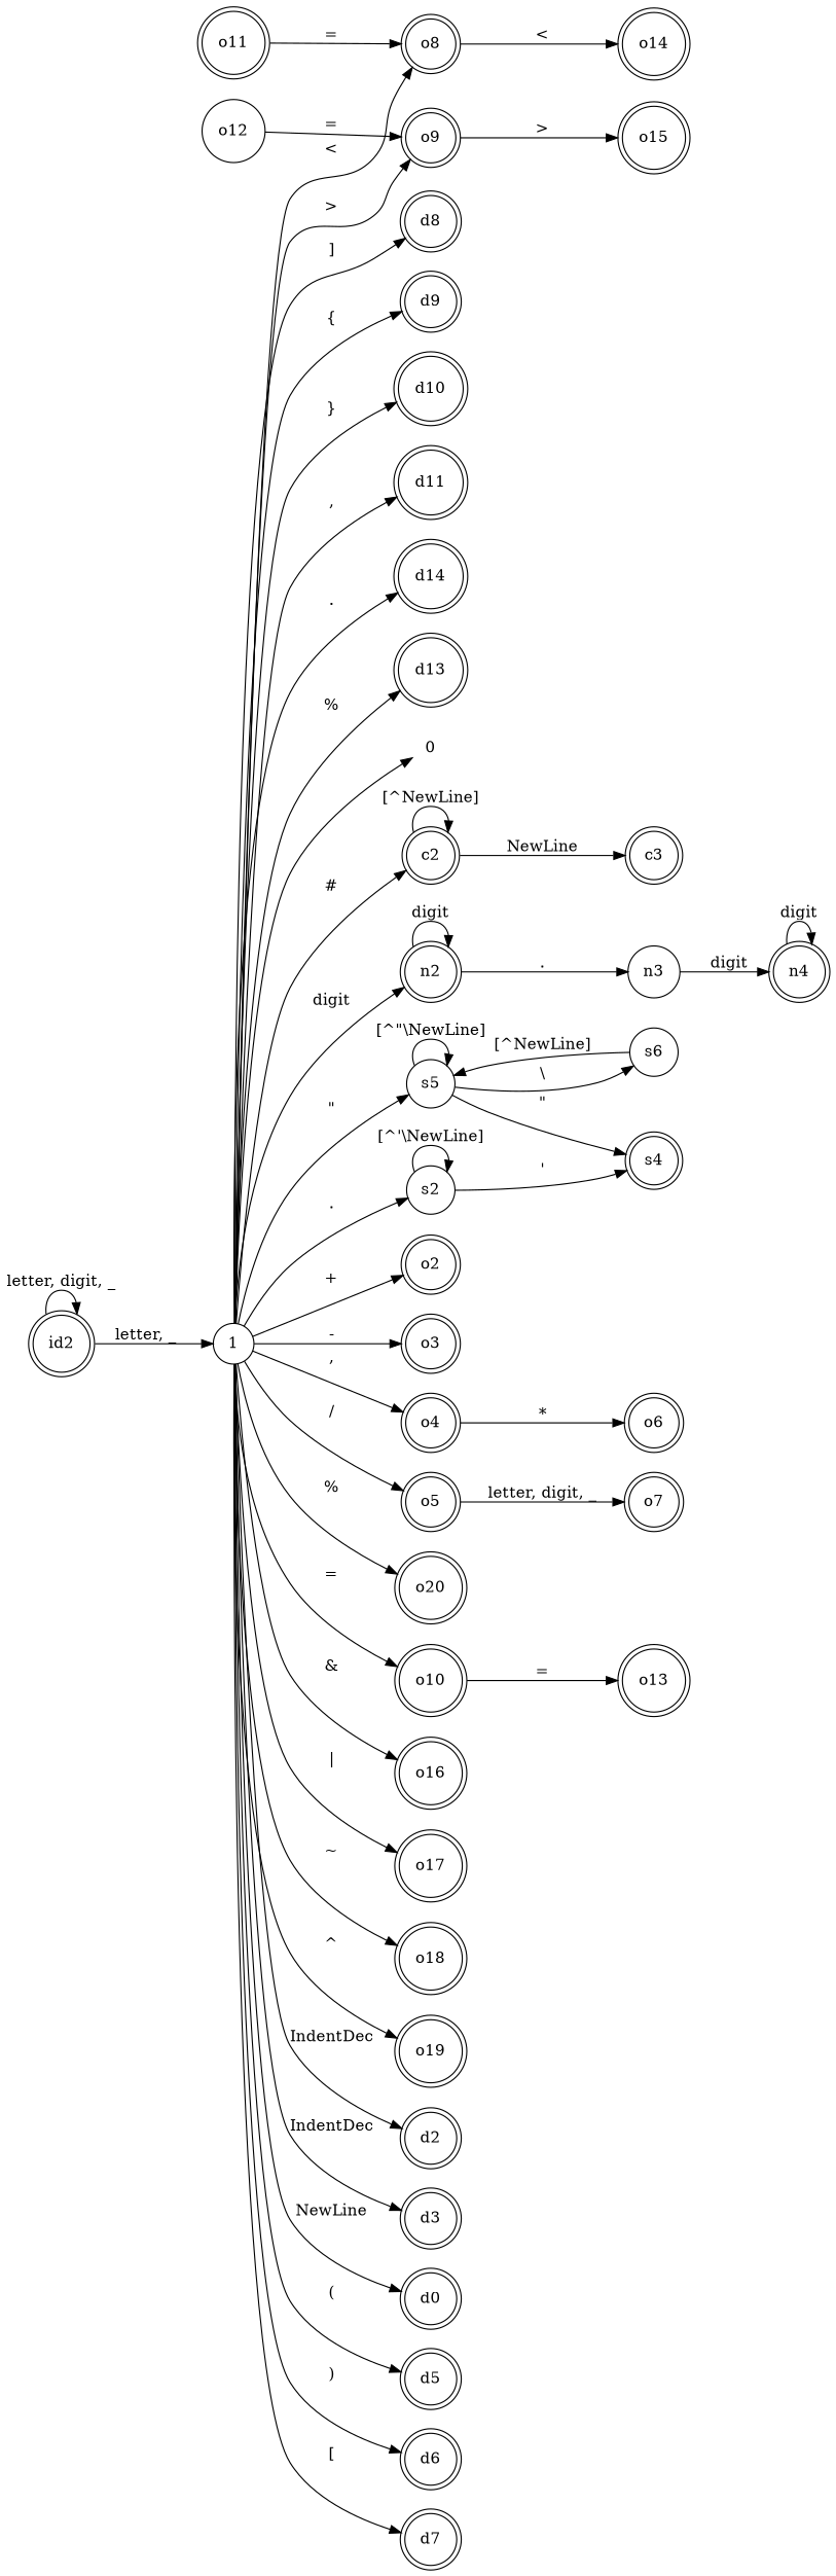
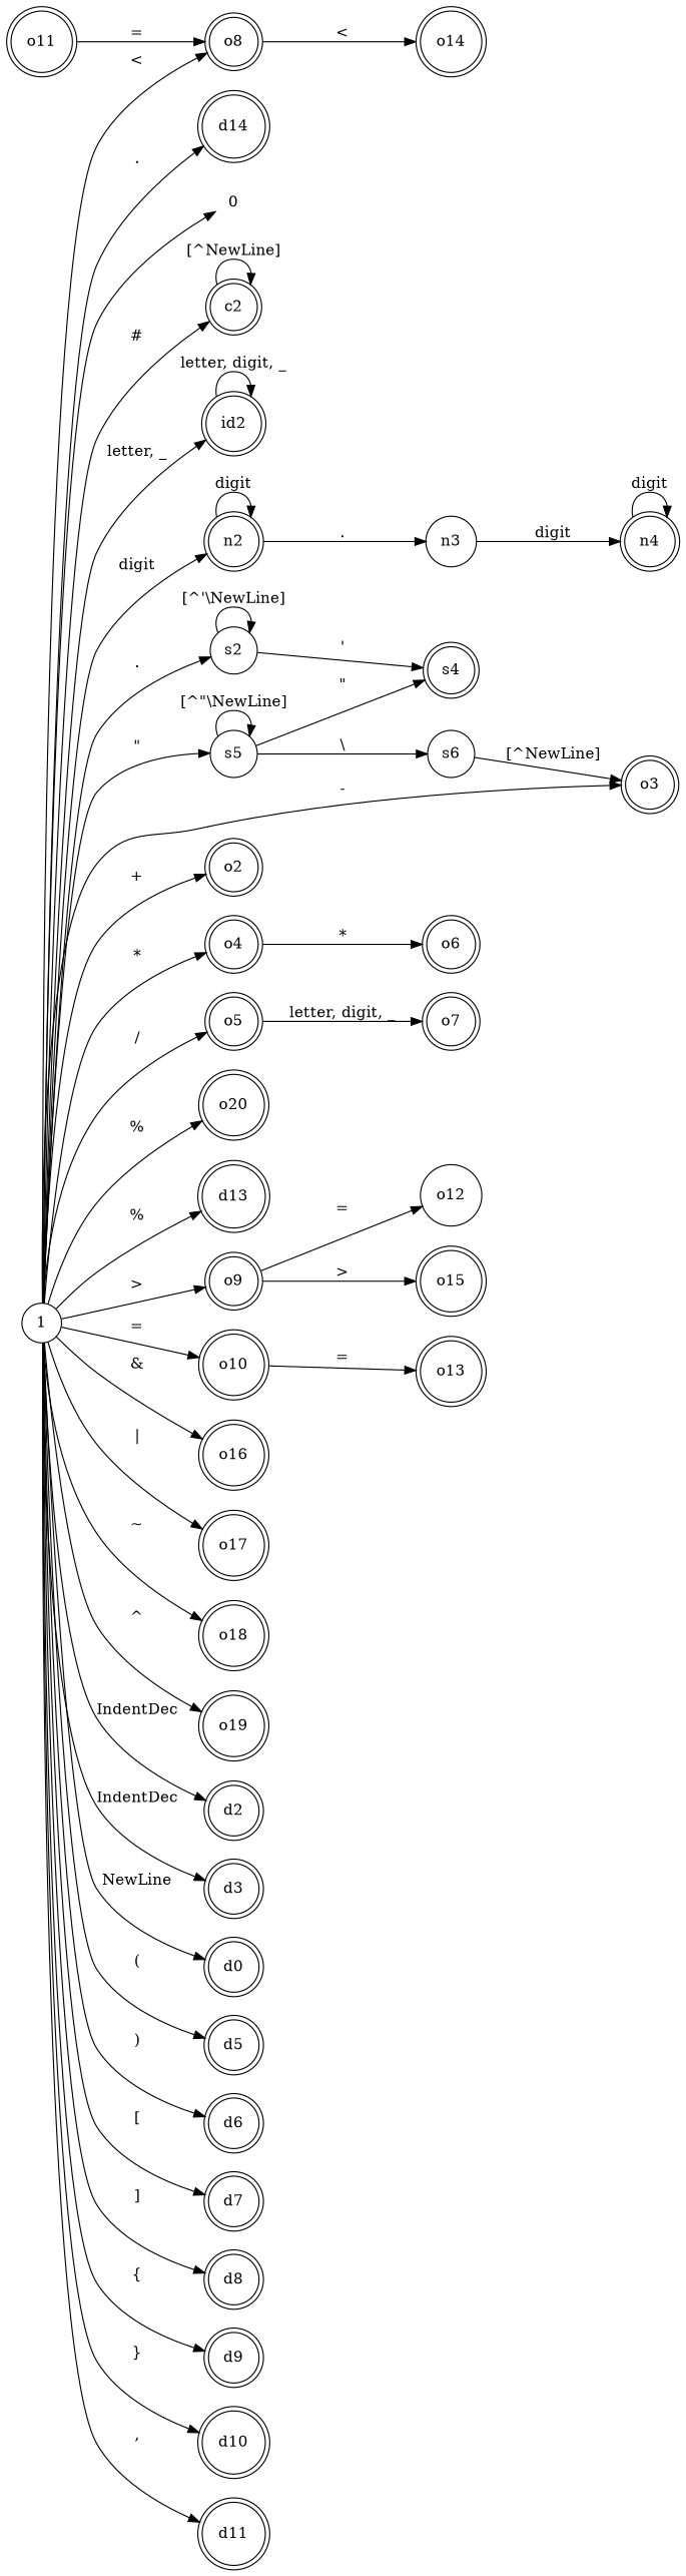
  digraph {
    rankdir=LR
    node [shape=doublecircle]
    0 [color=transparent shape=circle width=0]
    1 [shape=circle]
    c2
    id2
    n2
    s2 [shape=circle]
    s5 [shape=circle]
    o2
    o3
    o4
    o5
    o20
    o8
    o9
    o10
    o16
    o17
    o18
    o19
    d2
    d3
    d4 [label=d0]
    d5
    d6
    d7
    d8
    d9
    d10
    d11
    d12 [label=d14]
    d13
-   c3
    n3 [shape=circle]
    s4
    s6 [shape=circle]
    o6
    o7
    o14
    o12 [shape=circle]
    o15
    o13
    n4
    o11
    1 -> 0
    1 -> c2 [label="#"]
-   id2 -> 1 [label="letter, _"]
+   1 -> id2 [label="letter, _"]
    1 -> n2 [label=digit]
    1 -> s2 [label="."]
    1 -> s5 [label="\""]
    1 -> o2 [label="+"]
    1 -> o3 [label="-"]
-   1 -> o4 [label=","]
+   1 -> o4 [label="*"]
    1 -> o5 [label="/"]
    1 -> o20 [label="%"]
    1 -> o8 [label="<"]
    1 -> o9 [label=">"]
    1 -> o10 [label="="]
    1 -> o16 [label="&"]
    1 -> o17 [label="|"]
    1 -> o18 [label="~"]
    1 -> o19 [label="^"]
    1 -> d2 [label=IndentDec]
    1 -> d3 [label=IndentDec]
    1 -> d4 [label=NewLine]
    1 -> d5 [label="("]
    1 -> d6 [label=")"]
    1 -> d7 [label="["]
    1 -> d8 [label="]"]
    1 -> d9 [label="{"]
    1 -> d10 [label="}"]
    1 -> d11 [label=","]
    1 -> d12 [label="."]
    1 -> d13 [label="%"]
    c2 -> c2 [label="[^NewLine]"]
-   c2 -> c3 [label=NewLine]
    id2 -> id2 [label="letter, digit, _"]
    n2 -> n2 [label=digit]
    n2 -> n3 [label="."]
    s2 -> s2 [label="[^'\\NewLine]"]
    s2 -> s4 [label="'"]
    s5 -> s5 [label="[^\"\\NewLine]"]
    s5 -> s4 [label="\""]
    s5 -> s6 [label="\\"]
    o4 -> o6 [label="*"]
    o5 -> o7 [label="letter, digit, _"]
    o8 -> o14 [label="<"]
-   o12 -> o9 [label="="]
+   o9 -> o12 [label="="]
    o9 -> o15 [label=">"]
    o10 -> o13 [label="="]
    n3 -> n4 [label=digit]
-   s6 -> s5 [label="[^NewLine]"]
+   s6 -> o3 [label="[^NewLine]"]
    n4 -> n4 [label=digit]
    o11 -> o8 [label="="]
  }
